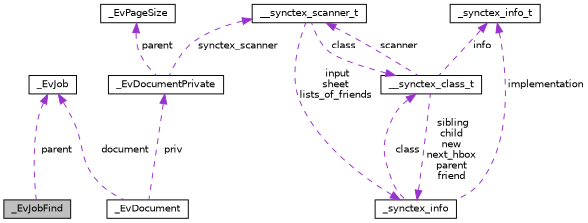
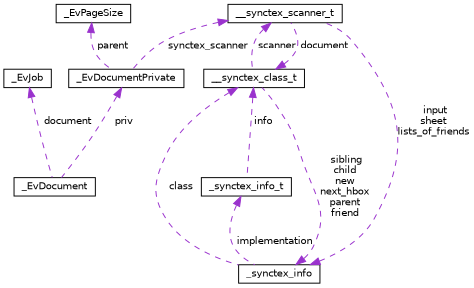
  digraph {
    node [color=black fillcolor=white fontname=Helvetica fontsize=10 shape=record style=filled]
    edge [color=darkorchid3 dir=back fontname=Helvetica fontsize=10 labelfontname=Helvetica labelfontsize=10 style=dashed]
-   n1 [fillcolor=grey75 fontcolor=black height=0.2 label=_EvJobFind width=0.4]
    n2 [height=0.2 label=_EvJob width=0.4]
    n3 [height=0.2 label=_EvDocument width=0.4]
    n4 [height=0.2 label=_EvDocumentPrivate width=0.4]
    n5 [height=0.2 label=_EvPageSize width=0.4]
    n6 [height=0.2 label=__synctex_scanner_t width=0.4]
    n7 [height=0.2 label=__synctex_class_t width=0.4]
    n8 [height=0.2 label=_synctex_info width=0.4]
    n9 [height=0.2 label=_synctex_info_t width=0.4]
-   n2 -> n1 [label=" parent"]
    n2 -> n3 [label=" document"]
    n4 -> n3 [label=" priv"]
    n5 -> n4 [label=" parent"]
    n6 -> n4 [label=" synctex_scanner"]
    n6 -> n7 [label=" scanner"]
-   n7 -> n6 [label=" class"]
+   n7 -> n6 [label=" document"]
    n7 -> n8 [label=" class"]
    n8 -> n6 [label=" input\nsheet\nlists_of_friends"]
    n8 -> n7 [label=" sibling\nchild\nnew\nnext_hbox\nparent\nfriend"]
-   n9 -> n7 [label=" info"]
+   n7 -> n9 [label=" info"]
    n9 -> n8 [label=" implementation"]
  }
